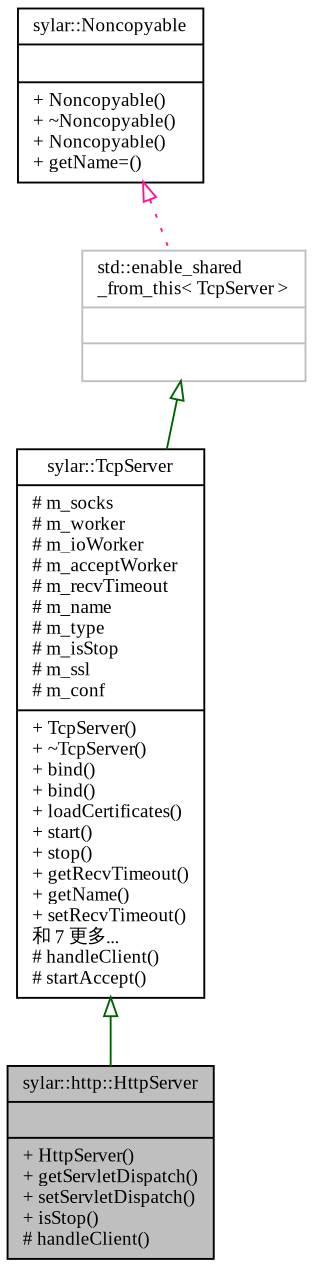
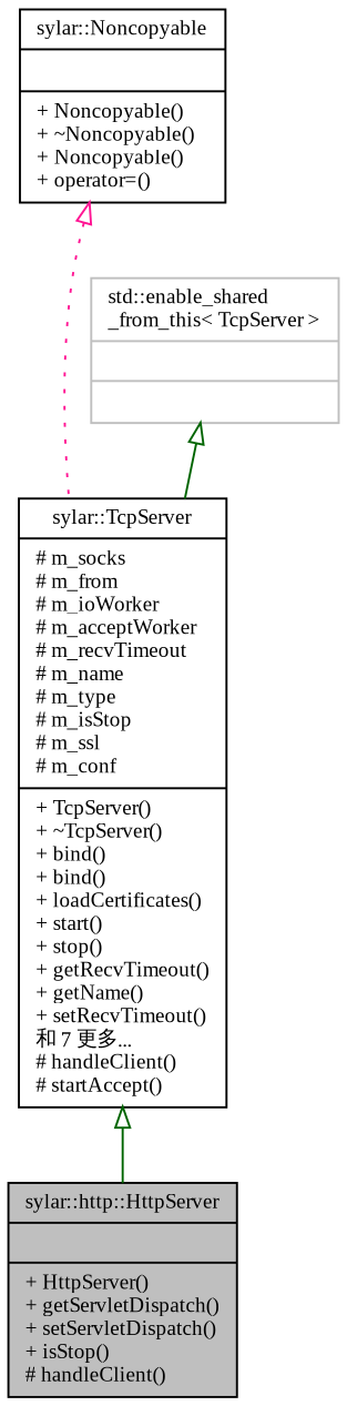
  digraph {
    fontname="Liberation Serif"
    node [color=black fillcolor=white fontname="Liberation Serif" fontsize=10 shape=record style=filled]
    edge [arrowtail=onormal color=darkgreen dir=back fontname="Liberation Serif" fontsize=10 labelfontname=Helvetica labelfontsize=10 style=solid]
    n1 [fillcolor=grey75 fontcolor=black height=0.2 label="{sylar::http::HttpServer\n||+ HttpServer()\l+ getServletDispatch()\l+ setServletDispatch()\l+ isStop()\l# handleClient()\l}" width=0.4]
-   n2 [height=0.2 label="{sylar::TcpServer\n|# m_socks\l# m_worker\l# m_ioWorker\l# m_acceptWorker\l# m_recvTimeout\l# m_name\l# m_type\l# m_isStop\l# m_ssl\l# m_conf\l|+ TcpServer()\l+ ~TcpServer()\l+ bind()\l+ bind()\l+ loadCertificates()\l+ start()\l+ stop()\l+ getRecvTimeout()\l+ getName()\l+ setRecvTimeout()\l和 7 更多...\l# handleClient()\l# startAccept()\l}" width=0.4]
+   n2 [height=0.2 label="{sylar::TcpServer\n|# m_socks\l# m_from\l# m_ioWorker\l# m_acceptWorker\l# m_recvTimeout\l# m_name\l# m_type\l# m_isStop\l# m_ssl\l# m_conf\l|+ TcpServer()\l+ ~TcpServer()\l+ bind()\l+ bind()\l+ loadCertificates()\l+ start()\l+ stop()\l+ getRecvTimeout()\l+ getName()\l+ setRecvTimeout()\l和 7 更多...\l# handleClient()\l# startAccept()\l}" width=0.4]
    n3 [color=grey75 height=0.2 label="{std::enable_shared\l_from_this\< TcpServer \>\n||}" width=0.4]
-   n4 [height=0.2 label="{sylar::Noncopyable\n||+ Noncopyable()\l+ ~Noncopyable()\l+ Noncopyable()\l+ getName=()\l}" width=0.4]
+   n4 [height=0.2 label="{sylar::Noncopyable\n||+ Noncopyable()\l+ ~Noncopyable()\l+ Noncopyable()\l+ operator=()\l}" width=0.4]
    n2 -> n1
    n3 -> n2
-   n4 -> n3 [color=deeppink style=dotted]
+   n4 -> n2 [color=deeppink style=dotted]
  }
